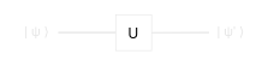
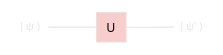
  <mxCell id="0" />
  <mxCell id="1" parent="0" />
- <mxCell id="2" value="&lt;font style=&quot;font-size: 20px;&quot;&gt;U&lt;/font&gt;" style="rounded=0;whiteSpace=wrap;html=1;strokeColor=#E6E6E6;" parent="1" vertex="1"><mxGeometry x="160" y="20" width="50" height="50" as="geometry" /></mxCell>
+ <mxCell id="2" value="&lt;font style=&quot;font-size: 20px;&quot;&gt;U&lt;/font&gt;" style="rounded=0;whiteSpace=wrap;html=1;strokeColor=#E6E6E6;fillColor=#f8cecc;" parent="1" vertex="1"><mxGeometry x="160" y="20" width="50" height="50" as="geometry" /></mxCell>
  <mxCell id="3" value="" style="endArrow=none;html=1;rounded=0;exitX=1;exitY=0.406;exitDx=0;exitDy=0;exitPerimeter=0;fillColor=#1ba1e2;strokeColor=#E6E6E6;strokeWidth=2;" parent="1" edge="1"><mxGeometry width="50" height="50" relative="1" as="geometry"><mxPoint x="210" y="45.06" as="sourcePoint" /><mxPoint x="290" y="45" as="targetPoint" /></mxGeometry></mxCell>
  <mxCell id="4" value="" style="endArrow=none;html=1;rounded=0;exitX=0;exitY=0.5;exitDx=0;exitDy=0;fillColor=#60a917;strokeColor=#E6E6E6;strokeWidth=2;" parent="1" source="2" edge="1"><mxGeometry width="50" height="50" relative="1" as="geometry"><mxPoint x="140" y="70" as="sourcePoint" /><mxPoint x="80" y="45" as="targetPoint" /></mxGeometry></mxCell>
  <mxCell id="5" value="&lt;font color=&quot;#e6e6e6&quot;&gt;| ψ&amp;nbsp;&lt;dfn style=&quot;font-style: normal; font-size: 18px;&quot;&gt;⟩&lt;/dfn&gt;&lt;/font&gt;" style="text;html=1;align=center;verticalAlign=middle;resizable=0;points=[];autosize=1;strokeColor=none;fillColor=none;fontColor=#00CC00;fontSize=18;" parent="1" vertex="1"><mxGeometry x="20" y="25" width="60" height="40" as="geometry" /></mxCell>
  <mxCell id="6" value="&lt;font color=&quot;#e6e6e6&quot;&gt;| ψ'&amp;nbsp;&lt;dfn style=&quot;font-style: normal; font-size: 18px;&quot;&gt;⟩&lt;/dfn&gt;&lt;/font&gt;" style="text;html=1;align=center;verticalAlign=middle;resizable=0;points=[];autosize=1;strokeColor=none;fillColor=none;fontColor=#00CC00;fontSize=18;" vertex="1" parent="1"><mxGeometry x="290" y="25" width="60" height="40" as="geometry" /></mxCell>
